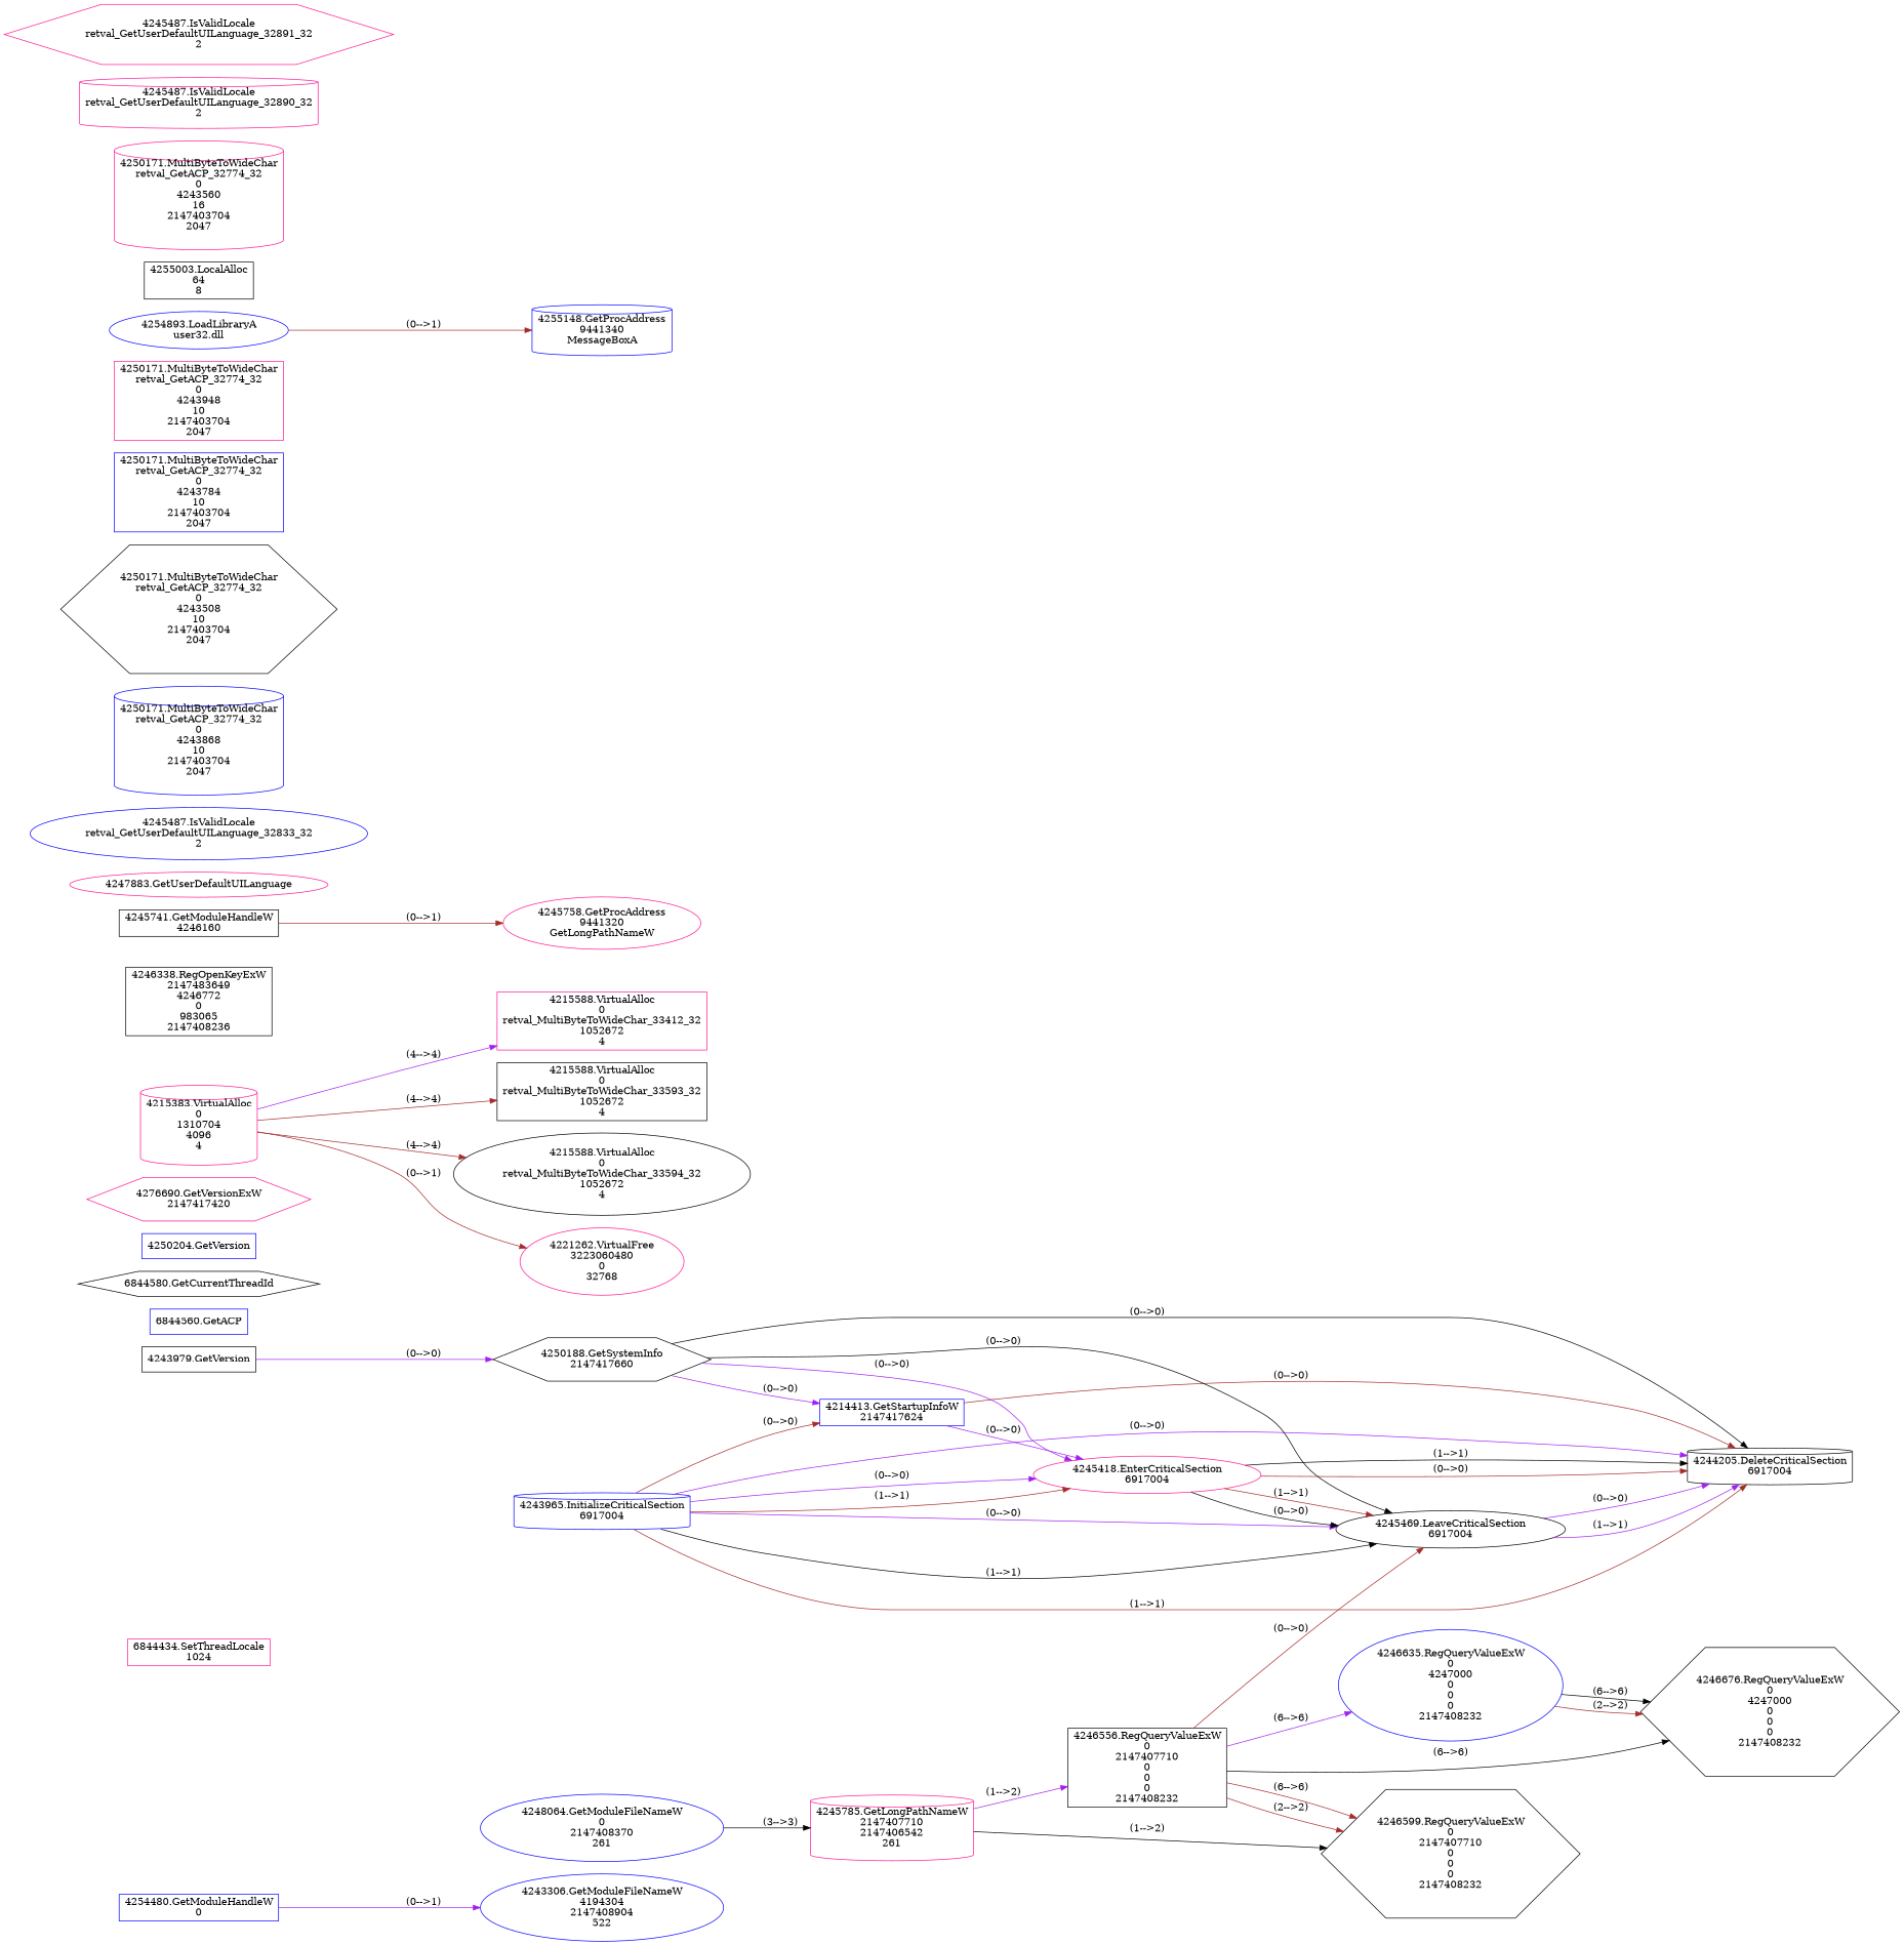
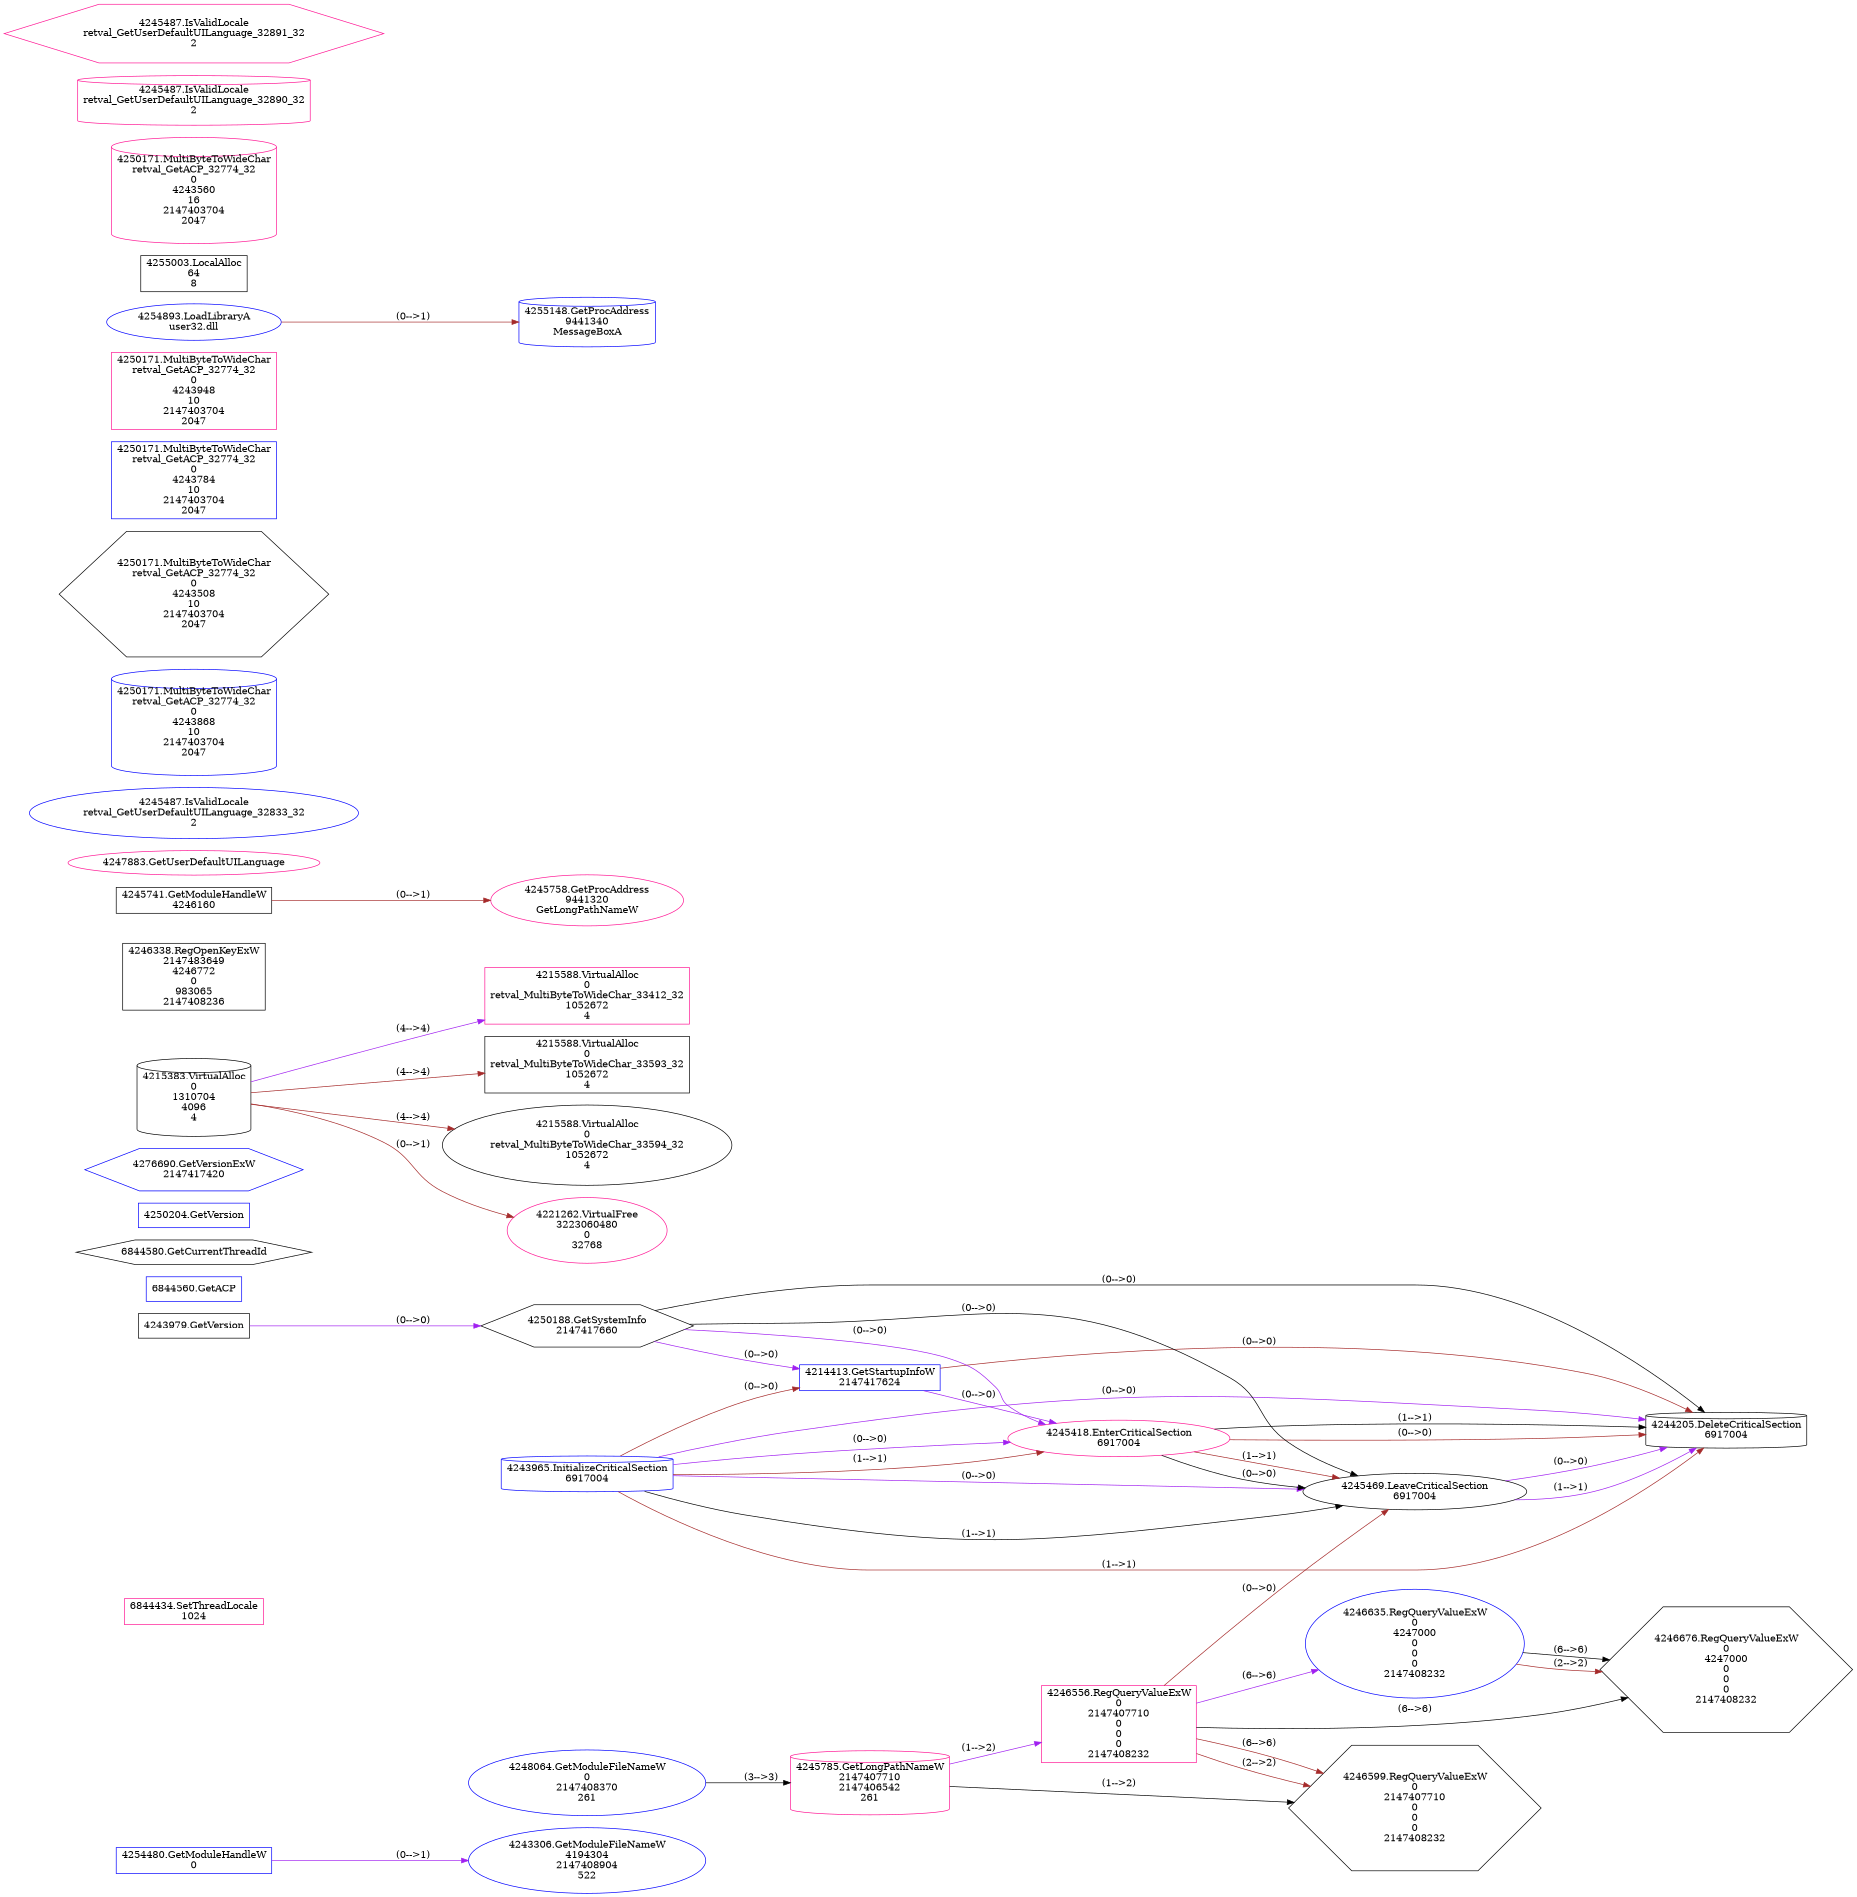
  digraph {
    rankdir=LR
    node [color=black shape=box]
    edge [color=brown]
    n1 [color=blue label="4254480.GetModuleHandleW\n0"]
    n2 [color=blue label="4243306.GetModuleFileNameW\n4194304\n2147408904\n522" shape=ellipse]
    n3 [color=deeppink label="6844434.SetThreadLocale\n1024"]
    n4 [color=blue label="4243965.InitializeCriticalSection\n6917004" shape=cylinder]
    n5 [color=blue label="4214413.GetStartupInfoW\n2147417624"]
    n6 [color=deeppink label="4245418.EnterCriticalSection\n6917004" shape=ellipse]
    n7 [label="4245469.LeaveCriticalSection\n6917004" shape=ellipse]
    n8 [label="4244205.DeleteCriticalSection\n6917004" shape=cylinder]
    n9 [label="4250188.GetSystemInfo\n2147417660" shape=hexagon]
    n10 [label="4243979.GetVersion\n"]
    n11 [color=blue label="6844560.GetACP\n"]
    n12 [label="6844580.GetCurrentThreadId\n" shape=hexagon]
    n13 [color=blue label="4250204.GetVersion\n"]
-   n14 [color=deeppink label="4276690.GetVersionExW\n2147417420" shape=hexagon]
+   n14 [color=blue label="4276690.GetVersionExW\n2147417420" shape=hexagon]
    n15 [color=blue label="4248064.GetModuleFileNameW\n0\n2147408370\n261" shape=ellipse]
    n16 [color=deeppink label="4245785.GetLongPathNameW\n2147407710\n2147406542\n261" shape=cylinder]
-   n17 [label="4246556.RegQueryValueExW\n0\n2147407710\n0\n0\n0\n2147408232"]
+   n17 [color=deeppink label="4246556.RegQueryValueExW\n0\n2147407710\n0\n0\n0\n2147408232"]
    n18 [label="4246599.RegQueryValueExW\n0\n2147407710\n0\n0\n0\n2147408232" shape=hexagon]
-   n19 [color=deeppink label="4215383.VirtualAlloc\n0\n1310704\n4096\n4" shape=cylinder]
+   n19 [label="4215383.VirtualAlloc\n0\n1310704\n4096\n4" shape=cylinder]
    n20 [color=deeppink label="4215588.VirtualAlloc\n0\nretval_MultiByteToWideChar_33412_32\n1052672\n4"]
    n21 [label="4215588.VirtualAlloc\n0\nretval_MultiByteToWideChar_33593_32\n1052672\n4"]
    n22 [label="4215588.VirtualAlloc\n0\nretval_MultiByteToWideChar_33594_32\n1052672\n4" shape=ellipse]
    n23 [color=deeppink label="4221262.VirtualFree\n3223060480\n0\n32768" shape=ellipse]
    n24 [label="4246338.RegOpenKeyExW\n2147483649\n4246772\n0\n983065\n2147408236"]
    n25 [label="4245741.GetModuleHandleW\n4246160"]
    n26 [color=deeppink label="4245758.GetProcAddress\n9441320\nGetLongPathNameW" shape=ellipse]
    n27 [color=blue label="4246635.RegQueryValueExW\n0\n4247000\n0\n0\n0\n2147408232" shape=ellipse]
    n28 [label="4246676.RegQueryValueExW\n0\n4247000\n0\n0\n0\n2147408232" shape=hexagon]
    n29 [color=deeppink label="4247883.GetUserDefaultUILanguage\n" shape=ellipse]
    n30 [color=blue label="4245487.IsValidLocale\nretval_GetUserDefaultUILanguage_32833_32\n2" shape=ellipse]
    n31 [color=blue label="4250171.MultiByteToWideChar\nretval_GetACP_32774_32\n0\n4243868\n10\n2147403704\n2047" shape=cylinder]
    n32 [label="4250171.MultiByteToWideChar\nretval_GetACP_32774_32\n0\n4243508\n10\n2147403704\n2047" shape=hexagon]
    n33 [color=blue label="4250171.MultiByteToWideChar\nretval_GetACP_32774_32\n0\n4243784\n10\n2147403704\n2047"]
    n34 [color=deeppink label="4250171.MultiByteToWideChar\nretval_GetACP_32774_32\n0\n4243948\n10\n2147403704\n2047"]
    n35 [color=blue label="4254893.LoadLibraryA\nuser32.dll" shape=ellipse]
    n36 [color=blue label="4255148.GetProcAddress\n9441340\nMessageBoxA" shape=cylinder]
    n37 [label="4255003.LocalAlloc\n64\n8"]
    n38 [color=deeppink label="4250171.MultiByteToWideChar\nretval_GetACP_32774_32\n0\n4243560\n16\n2147403704\n2047" shape=cylinder]
    n39 [color=deeppink label="4245487.IsValidLocale\nretval_GetUserDefaultUILanguage_32890_32\n2" shape=cylinder]
    n40 [color=deeppink label="4245487.IsValidLocale\nretval_GetUserDefaultUILanguage_32891_32\n2" shape=hexagon]
    n1 -> n2 [color=purple label="(0-->1)"]
    n4 -> n5 [label="(0-->0)"]
    n4 -> n6 [label="(1-->1)"]
    n4 -> n6 [color=purple label="(0-->0)"]
    n4 -> n7 [color=black label="(1-->1)"]
    n4 -> n7 [color=purple label="(0-->0)"]
    n4 -> n8 [label="(1-->1)"]
    n4 -> n8 [color=purple label="(0-->0)"]
    n5 -> n6 [color=purple label="(0-->0)"]
    n5 -> n8 [label="(0-->0)"]
    n6 -> n7 [label="(1-->1)"]
    n6 -> n7 [color=black label="(0-->0)"]
    n6 -> n8 [color=black label="(1-->1)"]
    n6 -> n8 [label="(0-->0)"]
    n7 -> n8 [color=purple label="(1-->1)"]
    n7 -> n8 [color=purple label="(0-->0)"]
    n9 -> n5 [color=purple label="(0-->0)"]
    n9 -> n6 [color=purple label="(0-->0)"]
    n9 -> n7 [color=black label="(0-->0)"]
    n9 -> n8 [color=black label="(0-->0)"]
    n10 -> n9 [color=purple label="(0-->0)"]
    n15 -> n16 [color=black label="(3-->3)"]
    n16 -> n17 [color=purple label="(1-->2)"]
    n16 -> n18 [color=black label="(1-->2)"]
    n17 -> n7 [label="(0-->0)"]
    n17 -> n18 [label="(2-->2)"]
    n17 -> n18 [label="(6-->6)"]
    n17 -> n27 [color=purple label="(6-->6)"]
    n17 -> n28 [color=black label="(6-->6)"]
    n19 -> n20 [color=purple label="(4-->4)"]
    n19 -> n21 [label="(4-->4)"]
    n19 -> n22 [label="(4-->4)"]
    n19 -> n23 [label="(0-->1)"]
    n25 -> n26 [label="(0-->1)"]
    n27 -> n28 [label="(2-->2)"]
    n27 -> n28 [color=black label="(6-->6)"]
    n35 -> n36 [label="(0-->1)"]
  }
